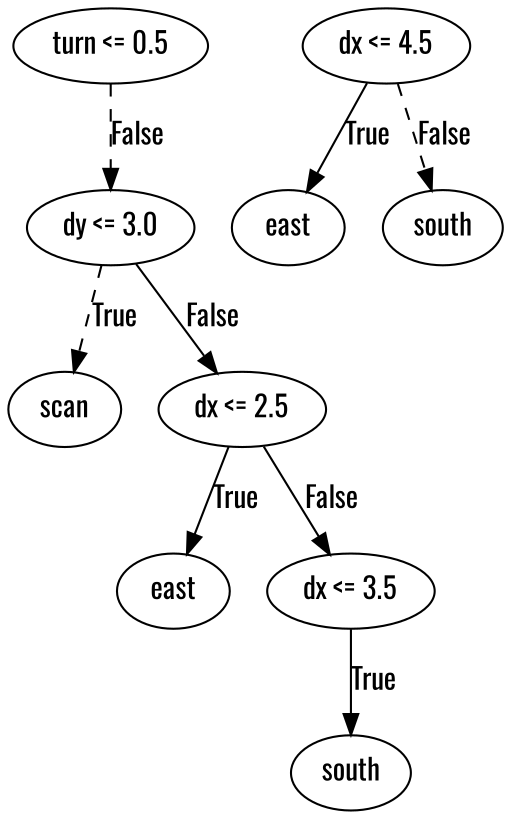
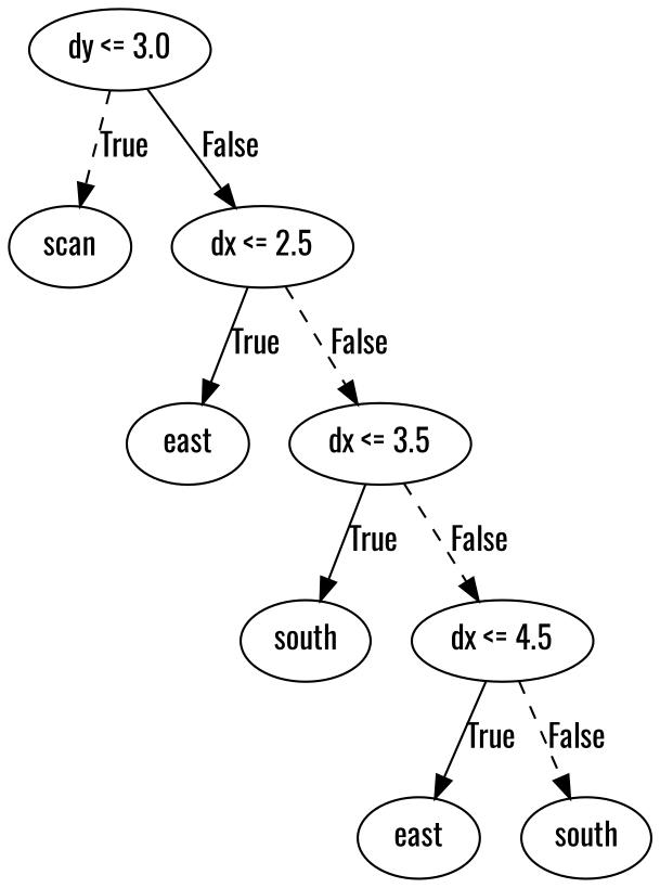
  digraph {
    fontname=Oswald
    node [fontname=Oswald]
    edge [fontname=Oswald style=dashed]
-   n1 [label="turn <= 0.5"]
    n2 [label="dy <= 3.0"]
    n3 [label=scan]
    n4 [label="dx <= 2.5"]
    n5 [label=east]
    n6 [label="dx <= 3.5"]
    n7 [label=south]
    n8 [label="dx <= 4.5"]
    n9 [label=east]
    n10 [label=south]
-   n1 -> n2 [label=False]
    n2 -> n3 [label=True]
    n2 -> n4 [label=False style=solid]
    n4 -> n5 [label=True style=""]
-   n4 -> n6 [label=False style=solid]
+   n4 -> n6 [label=False]
    n6 -> n7 [label=True style=""]
+   n6 -> n8 [label=False]
    n8 -> n9 [label=True style=""]
    n8 -> n10 [label=False]
  }
